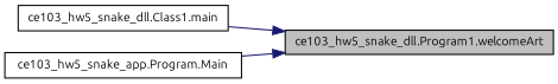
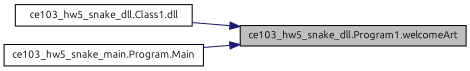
  digraph {
    fontname=Ubuntu
    rankdir=RL
    node [color=black fillcolor=white fontname=Ubuntu fontsize=10 shape=record style=filled]
    edge [color=midnightblue dir=back fontname=Ubuntu fontsize=10 labelfontname=Helvetica labelfontsize=10 style=solid]
    n1 [fillcolor=grey75 fontcolor=black height=0.2 label="ce103_hw5_snake_dll.Program1.welcomeArt" width=0.4]
-   n2 [height=0.2 label="ce103_hw5_snake_dll.Class1.main" width=0.4]
-   n3 [height=0.2 label="ce103_hw5_snake_app.Program.Main" width=0.4]
+   n2 [height=0.2 label="ce103_hw5_snake_dll.Class1.dll" width=0.4]
+   n3 [height=0.2 label="ce103_hw5_snake_main.Program.Main" width=0.4]
    n1 -> n2
    n1 -> n3
  }
